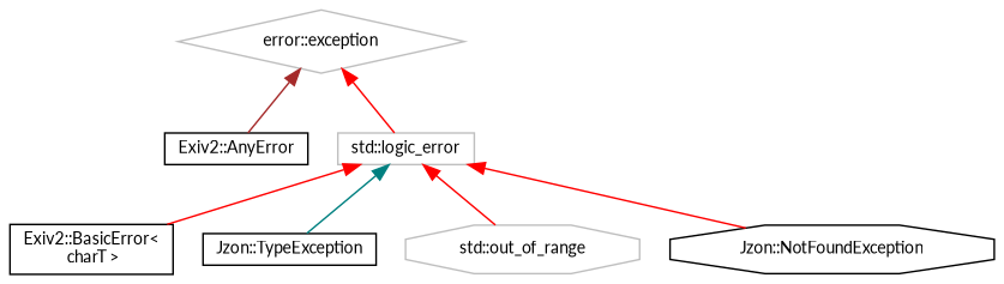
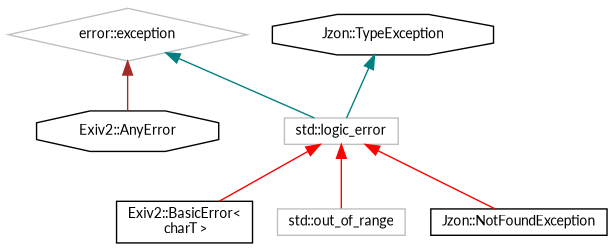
  digraph {
    fontname=Lato
    rankdir=TB
    node [color=black fillcolor=white fontname=Lato fontsize=10 shape=box style=filled]
    edge [color=red dir=back fontname=Lato fontsize=10 labelfontname=FreeSans labelfontsize=10 style=solid]
    n1 [color=grey75 height=0.2 label="error::exception" shape=diamond width=0.4]
-   n2 [height=0.2 label="Exiv2::AnyError" width=0.4]
+   n2 [height=0.2 label="Exiv2::AnyError" shape=octagon width=0.4]
    n3 [color=grey75 height=0.2 label="std::logic_error" width=0.4]
    n4 [height=0.2 label="Exiv2::BasicError\<\l charT \>" width=0.4]
-   n5 [height=0.2 label="Jzon::TypeException" width=0.4]
-   n6 [color=grey75 height=0.2 label="std::out_of_range" shape=octagon width=0.4]
-   n7 [height=0.2 label="Jzon::NotFoundException" shape=octagon width=0.4]
+   n5 [height=0.2 label="Jzon::TypeException" shape=octagon width=0.4]
+   n6 [color=grey75 height=0.2 label="std::out_of_range" width=0.4]
+   n7 [height=0.2 label="Jzon::NotFoundException" width=0.4]
    n1 -> n2 [color=brown]
-   n1 -> n3
+   n1 -> n3 [color=teal]
    n3 -> n4
-   n3 -> n5 [color=teal]
+   n5 -> n3 [color=teal]
    n3 -> n6
    n3 -> n7
  }
